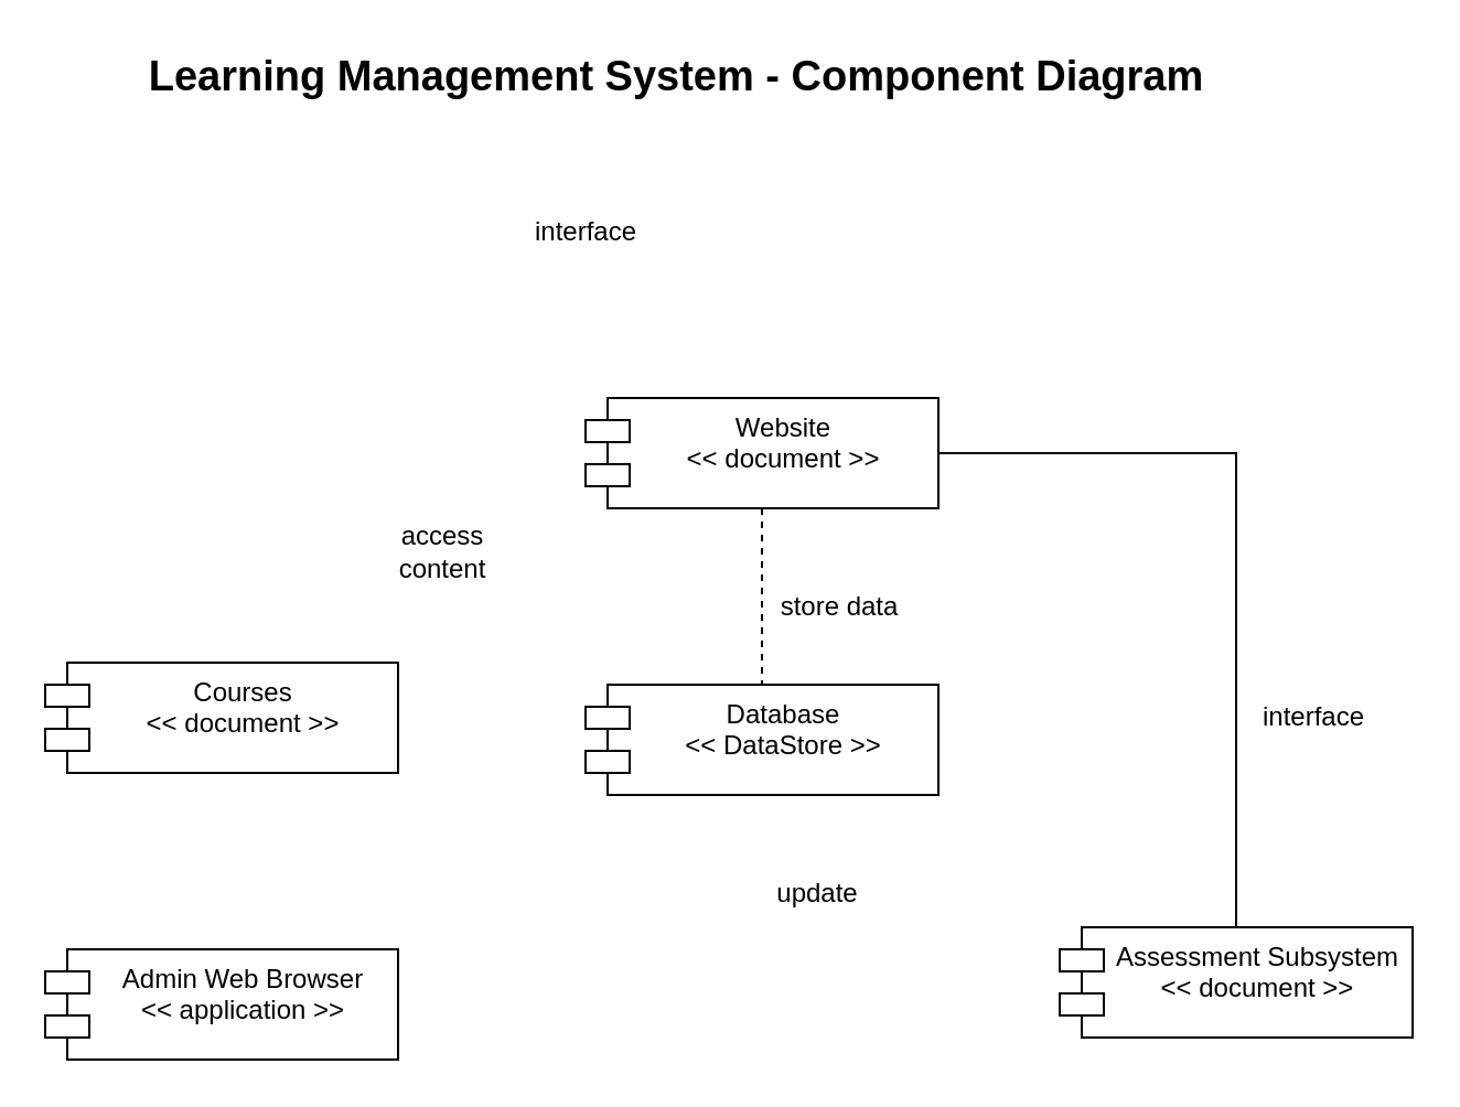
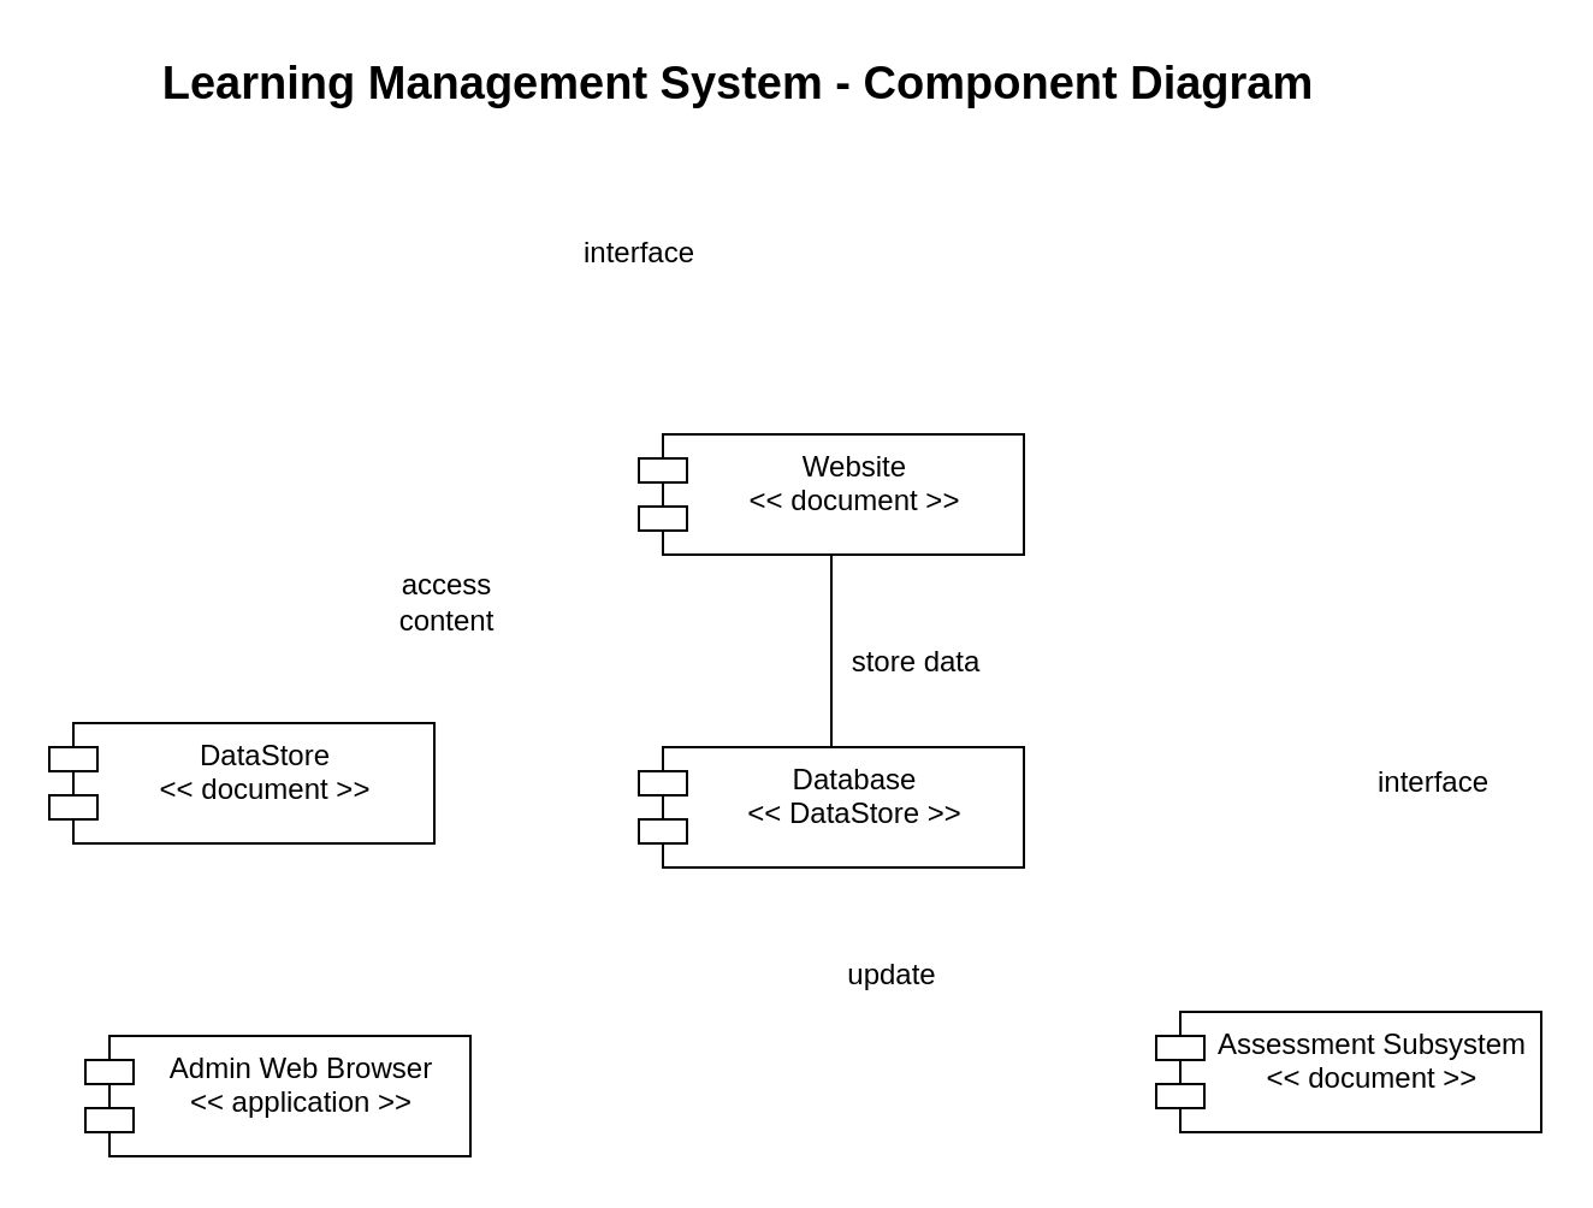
  <mxCell id="0" />
  <mxCell id="1" parent="0" />
  <mxCell id="2" value="Learning Management System - Component Diagram" style="text;align=center;fontStyle=1;verticalAlign=middle;spacingLeft=3;spacingRight=3;strokeColor=none;rotatable=0;points=[[0,0.5],[1,0.5]];portConstraint=eastwest;html=1;fontSize=19;" vertex="1" parent="1"><mxGeometry x="76" y="20" width="459" height="30" as="geometry" /></mxCell>
- <mxCell id="3" value="" style="edgeStyle=orthogonalEdgeStyle;rounded=0;orthogonalLoop=1;jettySize=auto;html=1;strokeColor=default;endArrow=none;endFill=0;dashed=1;" edge="1" parent="1" source="5" target="7"><mxGeometry relative="1" as="geometry" /></mxCell>
- <mxCell id="4" value="" style="edgeStyle=orthogonalEdgeStyle;rounded=0;orthogonalLoop=1;jettySize=auto;html=1;endArrow=none;endFill=0;" edge="1" parent="1" source="5" target="9"><mxGeometry relative="1" as="geometry" /></mxCell>
+ <mxCell id="3" value="" style="edgeStyle=orthogonalEdgeStyle;rounded=0;orthogonalLoop=1;jettySize=auto;html=1;strokeColor=default;endArrow=none;endFill=0;" edge="1" parent="1" source="5" target="7"><mxGeometry relative="1" as="geometry" /></mxCell>
  <mxCell id="5" value="&lt;div&gt;Website&lt;/div&gt;&lt;div&gt;&amp;lt;&amp;lt; document &amp;gt;&amp;gt;&lt;/div&gt;" style="shape=module;align=left;spacingLeft=20;align=center;verticalAlign=top;whiteSpace=wrap;html=1;" vertex="1" parent="1"><mxGeometry x="265" y="180" width="160" height="50" as="geometry" /></mxCell>
- <mxCell id="6" value="&lt;div&gt;Courses&lt;/div&gt;&lt;div&gt;&amp;lt;&amp;lt; document &amp;gt;&amp;gt;&lt;/div&gt;" style="shape=module;align=left;spacingLeft=20;align=center;verticalAlign=top;whiteSpace=wrap;html=1;" vertex="1" parent="1"><mxGeometry x="20" y="300" width="160" height="50" as="geometry" /></mxCell>
+ <mxCell id="6" value="&lt;div&gt;DataStore&lt;/div&gt;&lt;div&gt;&amp;lt;&amp;lt; document &amp;gt;&amp;gt;&lt;/div&gt;" style="shape=module;align=left;spacingLeft=20;align=center;verticalAlign=top;whiteSpace=wrap;html=1;" vertex="1" parent="1"><mxGeometry x="20" y="300" width="160" height="50" as="geometry" /></mxCell>
  <mxCell id="7" value="&lt;div&gt;Database&lt;/div&gt;&lt;div&gt;&amp;lt;&amp;lt; DataStore &amp;gt;&amp;gt;&lt;/div&gt;" style="shape=module;align=left;spacingLeft=20;align=center;verticalAlign=top;whiteSpace=wrap;html=1;" vertex="1" parent="1"><mxGeometry x="265" y="310" width="160" height="50" as="geometry" /></mxCell>
- <mxCell id="8" value="&lt;div&gt;&lt;span style=&quot;background-color: initial;&quot;&gt;Admin Web Browser&lt;/span&gt;&lt;/div&gt;&lt;div&gt;&lt;span style=&quot;background-color: initial;&quot;&gt;&amp;lt;&amp;lt; application &amp;gt;&amp;gt;&lt;/span&gt;&lt;br&gt;&lt;/div&gt;" style="shape=module;align=left;spacingLeft=20;align=center;verticalAlign=top;whiteSpace=wrap;html=1;" vertex="1" parent="1"><mxGeometry x="20" y="430" width="160" height="50" as="geometry" /></mxCell>
+ <mxCell id="8" value="&lt;div&gt;&lt;span style=&quot;background-color: initial;&quot;&gt;Admin Web Browser&lt;/span&gt;&lt;/div&gt;&lt;div&gt;&lt;span style=&quot;background-color: initial;&quot;&gt;&amp;lt;&amp;lt; application &amp;gt;&amp;gt;&lt;/span&gt;&lt;br&gt;&lt;/div&gt;" style="shape=module;align=left;spacingLeft=20;align=center;verticalAlign=top;whiteSpace=wrap;html=1;" vertex="1" parent="1"><mxGeometry x="35" y="430" width="160" height="50" as="geometry" /></mxCell>
  <mxCell id="9" value="&lt;div&gt;Assessment Subsystem&lt;/div&gt;&lt;div&gt;&amp;lt;&amp;lt; document &amp;gt;&amp;gt;&lt;/div&gt;" style="shape=module;align=left;spacingLeft=20;align=center;verticalAlign=top;whiteSpace=wrap;html=1;" vertex="1" parent="1"><mxGeometry x="480" y="420" width="160" height="50" as="geometry" /></mxCell>
  <mxCell id="10" value="interface" style="text;html=1;align=center;verticalAlign=middle;resizable=0;points=[];autosize=1;strokeColor=none;fillColor=none;" vertex="1" parent="1"><mxGeometry x="230" y="90" width="70" height="30" as="geometry" /></mxCell>
- <mxCell id="11" value="access&lt;div&gt;content&lt;/div&gt;" style="text;html=1;align=center;verticalAlign=middle;resizable=0;points=[];autosize=1;strokeColor=none;fillColor=none;" vertex="1" parent="1"><mxGeometry x="170" y="230" width="60" height="40" as="geometry" /></mxCell>
+ <mxCell id="11" value="access&lt;div&gt;content&lt;/div&gt;" style="text;html=1;align=center;verticalAlign=middle;resizable=0;points=[];autosize=1;strokeColor=none;fillColor=none;" vertex="1" parent="1"><mxGeometry x="155" y="230" width="60" height="40" as="geometry" /></mxCell>
  <mxCell id="12" value="store data" style="text;html=1;align=center;verticalAlign=middle;resizable=0;points=[];autosize=1;strokeColor=none;fillColor=none;" vertex="1" parent="1"><mxGeometry x="340" y="260" width="80" height="30" as="geometry" /></mxCell>
  <mxCell id="13" value="update" style="text;html=1;align=center;verticalAlign=middle;resizable=0;points=[];autosize=1;strokeColor=none;fillColor=none;" vertex="1" parent="1"><mxGeometry x="340" y="390" width="60" height="30" as="geometry" /></mxCell>
  <mxCell id="14" value="interface" style="text;html=1;align=center;verticalAlign=middle;resizable=0;points=[];autosize=1;strokeColor=none;fillColor=none;" vertex="1" parent="1"><mxGeometry x="560" y="310" width="70" height="30" as="geometry" /></mxCell>
